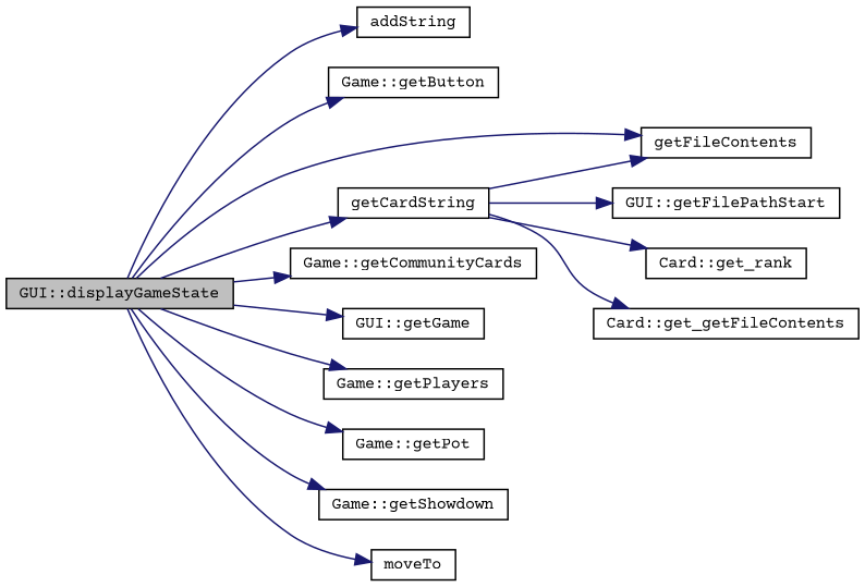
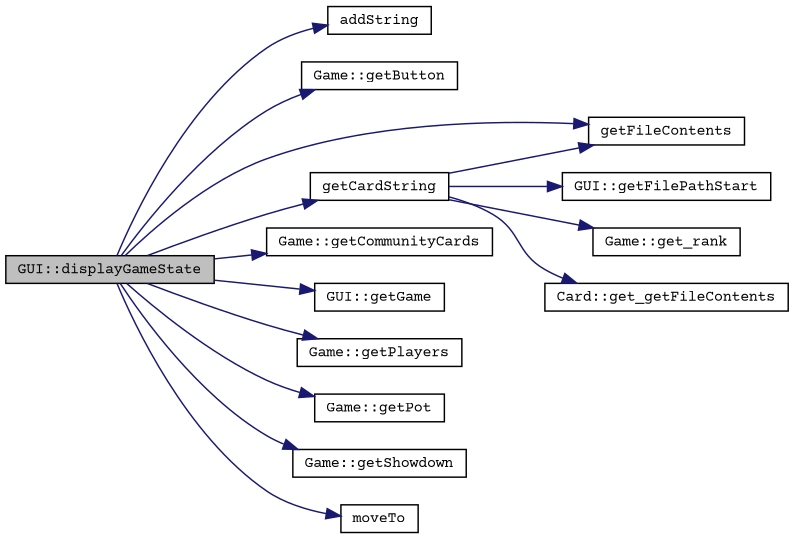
  digraph {
    fontname="Courier Prime"
    rankdir=LR
    node [color=black fillcolor=white fontname="Courier Prime" fontsize=10 shape=record style=filled]
    edge [color=midnightblue fontname="Courier Prime" fontsize=10 labelfontname=Helvetica labelfontsize=10 style=solid]
    n1 [fillcolor=grey75 fontcolor=black height=0.2 label="GUI::displayGameState" width=0.4]
    n2 [height=0.2 label=addString width=0.4]
    n3 [height=0.2 label="Game::getButton" width=0.4]
    n4 [height=0.2 label=getCardString width=0.4]
    n5 [height=0.2 label=getFileContents width=0.4]
    n6 [height=0.2 label="Game::getCommunityCards" width=0.4]
    n7 [height=0.2 label="GUI::getGame" width=0.4]
    n8 [height=0.2 label="Game::getPlayers" width=0.4]
    n9 [height=0.2 label="Game::getPot" width=0.4]
    n10 [height=0.2 label="Game::getShowdown" width=0.4]
    n11 [height=0.2 label=moveTo width=0.4]
    n12 [height=0.2 label="GUI::getFilePathStart" width=0.4]
-   n13 [height=0.2 label="Card::get_rank" width=0.4]
+   n13 [height=0.2 label="Game::get_rank" width=0.4]
    n14 [height=0.2 label="Card::get_getFileContents" width=0.4]
    n1 -> n2
    n1 -> n3
    n1 -> n4
    n1 -> n5
    n1 -> n6
    n1 -> n7
    n1 -> n8
    n1 -> n9
    n1 -> n10
    n1 -> n11
    n4 -> n5
    n4 -> n12
    n4 -> n13
    n4 -> n14
  }
